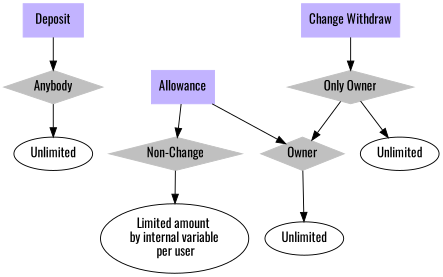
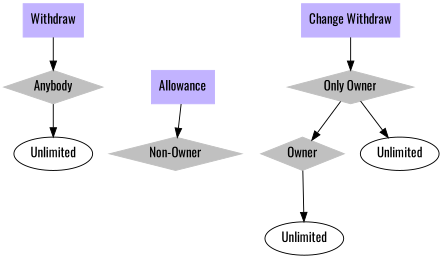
  digraph {
    fontname=Oswald
    node [fontname=Oswald style=filled]
    edge [fontname=Oswald]
-   n1 [color=".7 .3 1.0" label=Deposit shape=box]
+   n1 [color=".7 .3 1.0" label=Withdraw shape=box]
    n2 [color=gray label=Anybody shape=diamond]
    n3 [label=Unlimited style=""]
    n4 [color=".7 .3 1.0" label=Allowance shape=box]
    n5 [color=gray label=Owner shape=diamond]
-   n6 [color=gray label="Non-Change" shape=diamond]
+   n6 [color=gray label="Non-Owner" shape=diamond]
    n7 [label=Unlimited style=""]
-   n8 [label="Limited amount \nby internal variable\n per user" style=""]
    n9 [color=".7 .3 1.0" label="Change Withdraw" shape=box]
    n10 [color=gray label="Only Owner" shape=diamond]
    n11 [label=Unlimited style=""]
    n1 -> n2
    n2 -> n3
-   n4 -> n5
    n4 -> n6
    n5 -> n7
-   n6 -> n8
    n9 -> n10
    n10 -> n5
    n10 -> n11
  }
